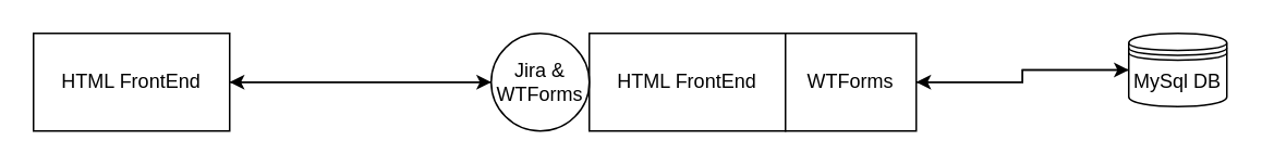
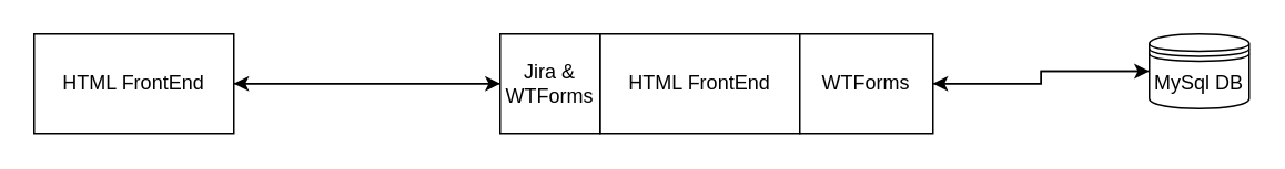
  <mxCell id="0" />
  <mxCell id="1" parent="0" />
  <mxCell id="2" style="edgeStyle=orthogonalEdgeStyle;rounded=0;orthogonalLoop=1;jettySize=auto;html=1;exitX=1;exitY=0.5;exitDx=0;exitDy=0;entryX=0;entryY=0.5;entryDx=0;entryDy=0;" edge="1" parent="1" source="3" target="8"><mxGeometry relative="1" as="geometry" /></mxCell>
  <mxCell id="3" value="HTML FrontEnd" style="rounded=0;whiteSpace=wrap;html=1;" vertex="1" parent="1"><mxGeometry x="20" y="20" width="120" height="60" as="geometry" /></mxCell>
  <mxCell id="4" style="edgeStyle=orthogonalEdgeStyle;rounded=0;orthogonalLoop=1;jettySize=auto;html=1;exitX=0;exitY=0.5;exitDx=0;exitDy=0;entryX=1;entryY=0.5;entryDx=0;entryDy=0;" edge="1" parent="1" source="5" target="10"><mxGeometry relative="1" as="geometry" /></mxCell>
  <mxCell id="5" value="MySql DB" style="shape=datastore;whiteSpace=wrap;html=1;" vertex="1" parent="1"><mxGeometry x="690" y="20" width="60" height="45" as="geometry" /></mxCell>
  <mxCell id="6" value="HTML FrontEnd" style="rounded=0;whiteSpace=wrap;html=1;" vertex="1" parent="1"><mxGeometry x="360" y="20" width="120" height="60" as="geometry" /></mxCell>
  <mxCell id="7" style="edgeStyle=orthogonalEdgeStyle;rounded=0;orthogonalLoop=1;jettySize=auto;html=1;exitX=0;exitY=0.5;exitDx=0;exitDy=0;entryX=1;entryY=0.5;entryDx=0;entryDy=0;" edge="1" parent="1" source="8" target="3"><mxGeometry relative="1" as="geometry" /></mxCell>
- <mxCell id="8" value="Jira &amp;amp; WTForms" style="ellipse;whiteSpace=wrap;html=1;" vertex="1" parent="1"><mxGeometry x="300" y="20" width="60" height="60" as="geometry" /></mxCell>
+ <mxCell id="8" value="Jira &amp;amp; WTForms" style="rounded=0;whiteSpace=wrap;html=1;" vertex="1" parent="1"><mxGeometry x="300" y="20" width="60" height="60" as="geometry" /></mxCell>
  <mxCell id="9" style="edgeStyle=orthogonalEdgeStyle;rounded=0;orthogonalLoop=1;jettySize=auto;html=1;exitX=1;exitY=0.5;exitDx=0;exitDy=0;entryX=0;entryY=0.5;entryDx=0;entryDy=0;" edge="1" parent="1" source="10" target="5"><mxGeometry relative="1" as="geometry" /></mxCell>
  <mxCell id="10" value="WTForms" style="rounded=0;whiteSpace=wrap;html=1;" vertex="1" parent="1"><mxGeometry x="480" y="20" width="80" height="60" as="geometry" /></mxCell>
